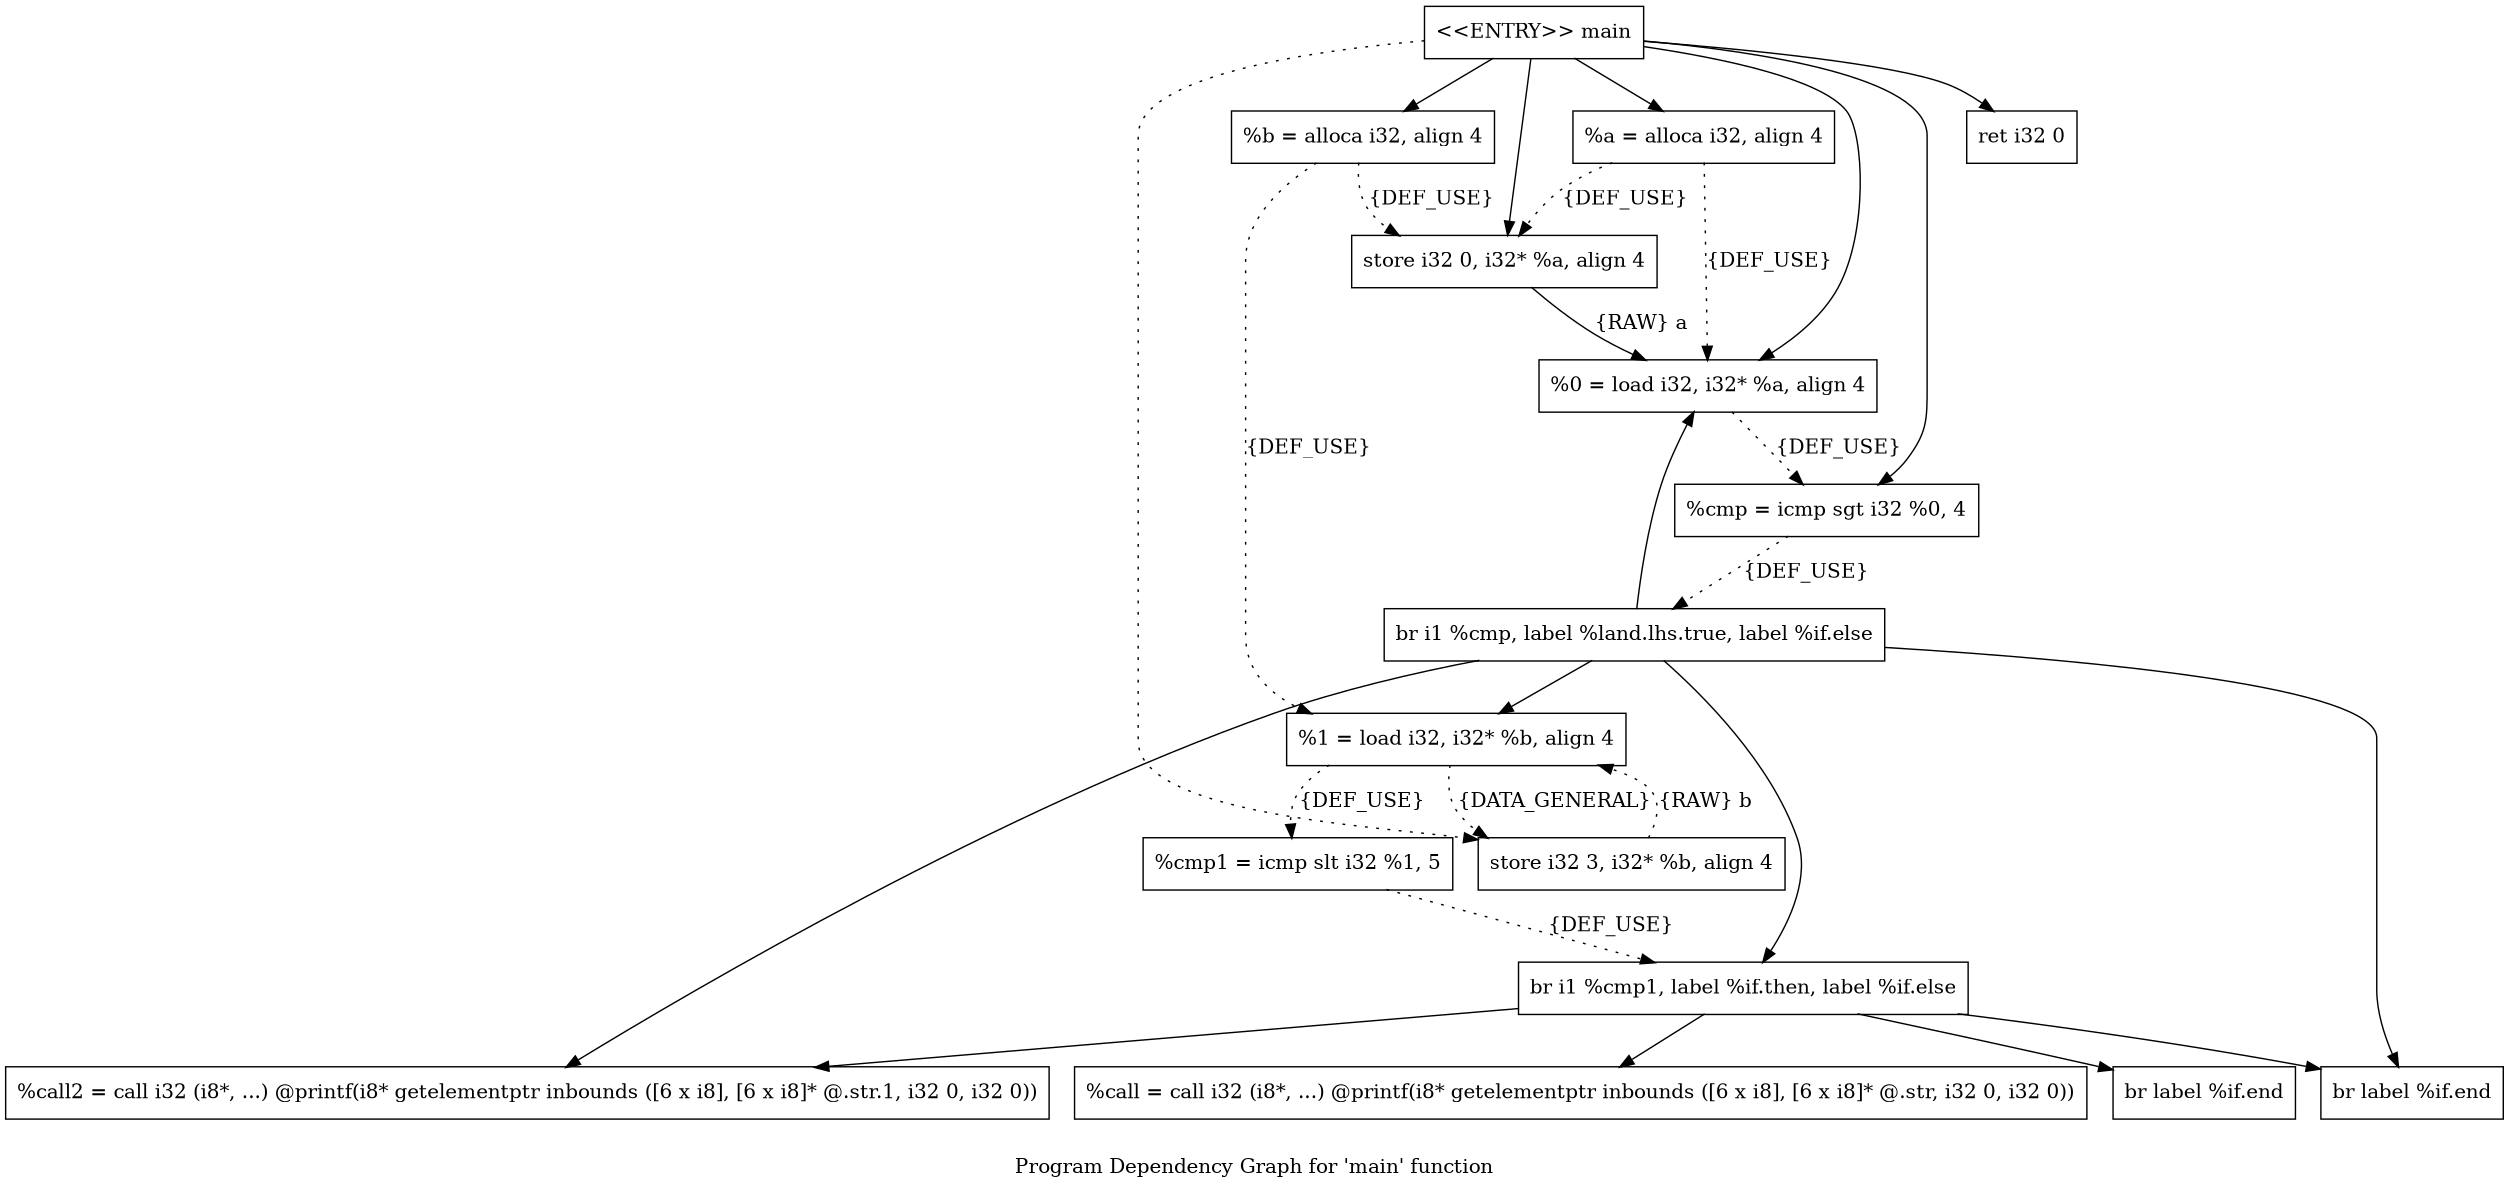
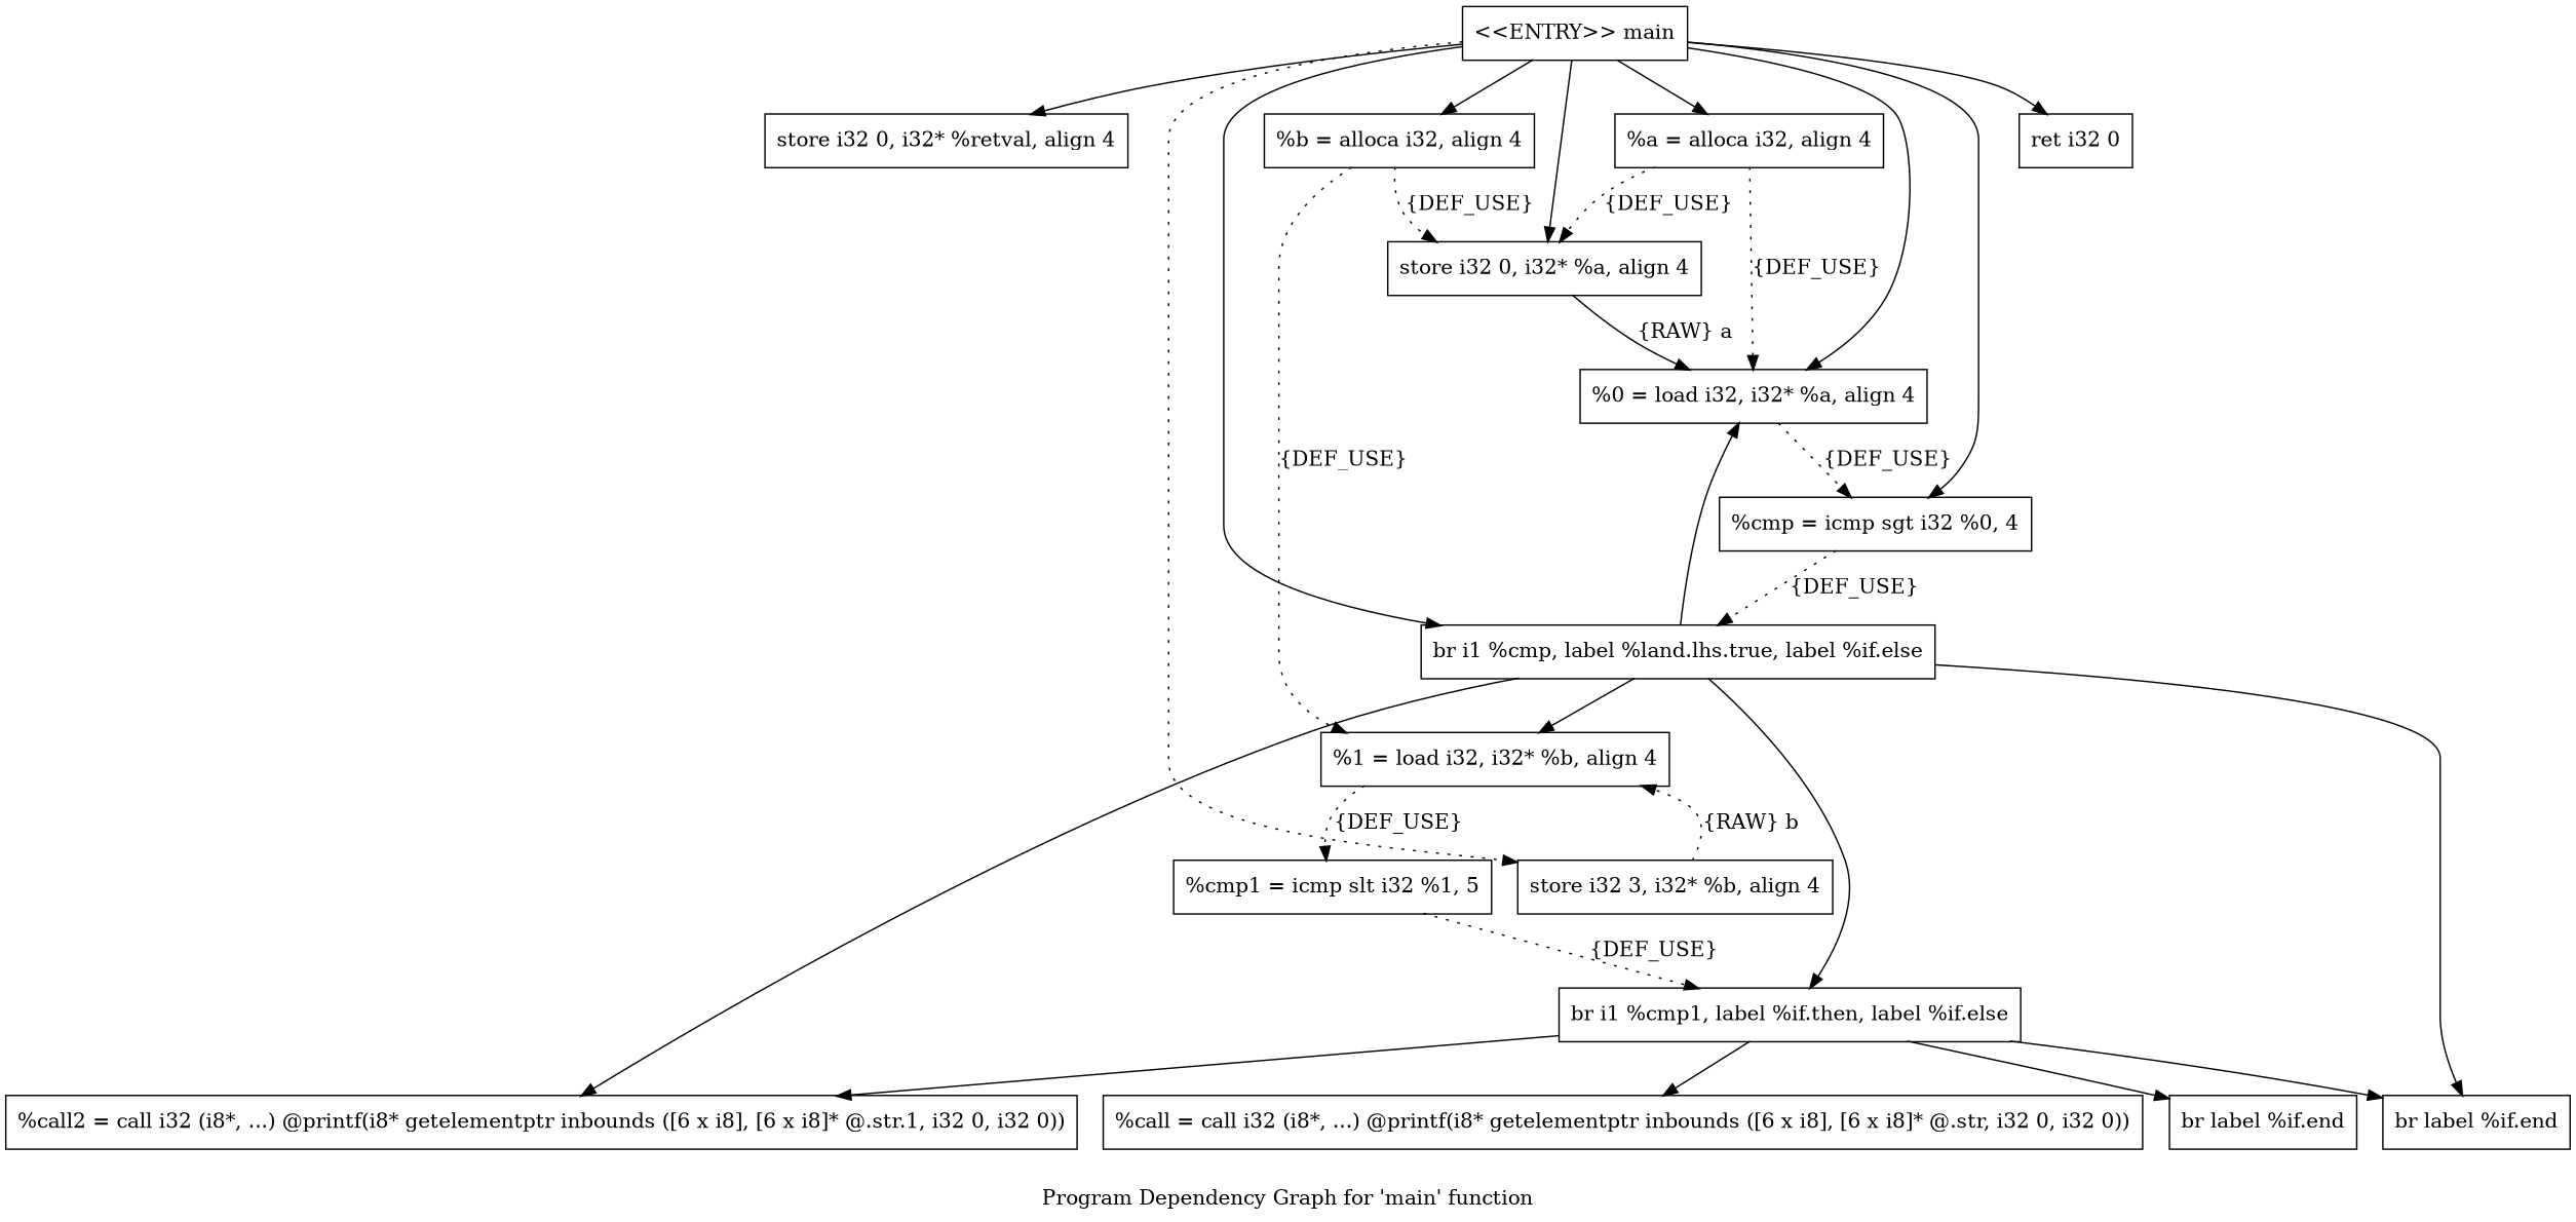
  digraph {
    label="Program Dependency Graph for 'main' function"
    node [shape=record]
+   n1 [label="{  store i32 0, i32* %retval, align 4}"]
    n2 [label="{  %a = alloca i32, align 4}"]
    n3 [label="{  store i32 0, i32* %a, align 4}"]
    n4 [label="{  %0 = load i32, i32* %a, align 4}"]
    n5 [label="{  %cmp = icmp sgt i32 %0, 4}"]
    n6 [label="{  br i1 %cmp, label %land.lhs.true, label %if.else}"]
    n7 [label="{  %1 = load i32, i32* %b, align 4}"]
    n8 [label="{  br i1 %cmp1, label %if.then, label %if.else}"]
    n9 [label="{  %call2 = call i32 (i8*, ...) @printf(i8* getelementptr inbounds ([6 x i8], [6 x i8]* @.str.1, i32 0, i32 0))}"]
    n10 [label="{  br label %if.end}"]
    n11 [label="{  %b = alloca i32, align 4}"]
    n12 [label="{  store i32 3, i32* %b, align 4}"]
    n13 [label="{  %cmp1 = icmp slt i32 %1, 5}"]
    n14 [label="{  %call = call i32 (i8*, ...) @printf(i8* getelementptr inbounds ([6 x i8], [6 x i8]* @.str, i32 0, i32 0))}"]
    n15 [label="{  br label %if.end}"]
    n16 [label="{\<\<ENTRY\>\> main}"]
    n17 [label="{  ret i32 0}"]
    n2 -> n3 [label="{DEF_USE}" style=dotted]
    n2 -> n4 [label="{DEF_USE}" style=dotted]
    n3 -> n4 [label="{RAW} a" style=solid]
    n4 -> n5 [label="{DEF_USE}" style=dotted]
    n5 -> n6 [label="{DEF_USE}" style=dotted]
    n6 -> n4
    n6 -> n7
    n6 -> n8
    n6 -> n9
    n6 -> n10
-   n7 -> n12 [label="{DATA_GENERAL}" style=dotted]
    n7 -> n13 [label="{DEF_USE}" style=dotted]
    n8 -> n9
    n8 -> n10
    n8 -> n14
    n8 -> n15
    n11 -> n3 [label="{DEF_USE}" style=dotted]
    n11 -> n7 [label="{DEF_USE}" style=dotted]
    n12 -> n7 [label="{RAW} b" style=dotted]
    n13 -> n8 [label="{DEF_USE}" style=dotted]
+   n16 -> n1
    n16 -> n2
    n16 -> n3
    n16 -> n4
    n16 -> n5
+   n16 -> n6
    n16 -> n11
    n16 -> n12 [style=dotted]
    n16 -> n17
  }
